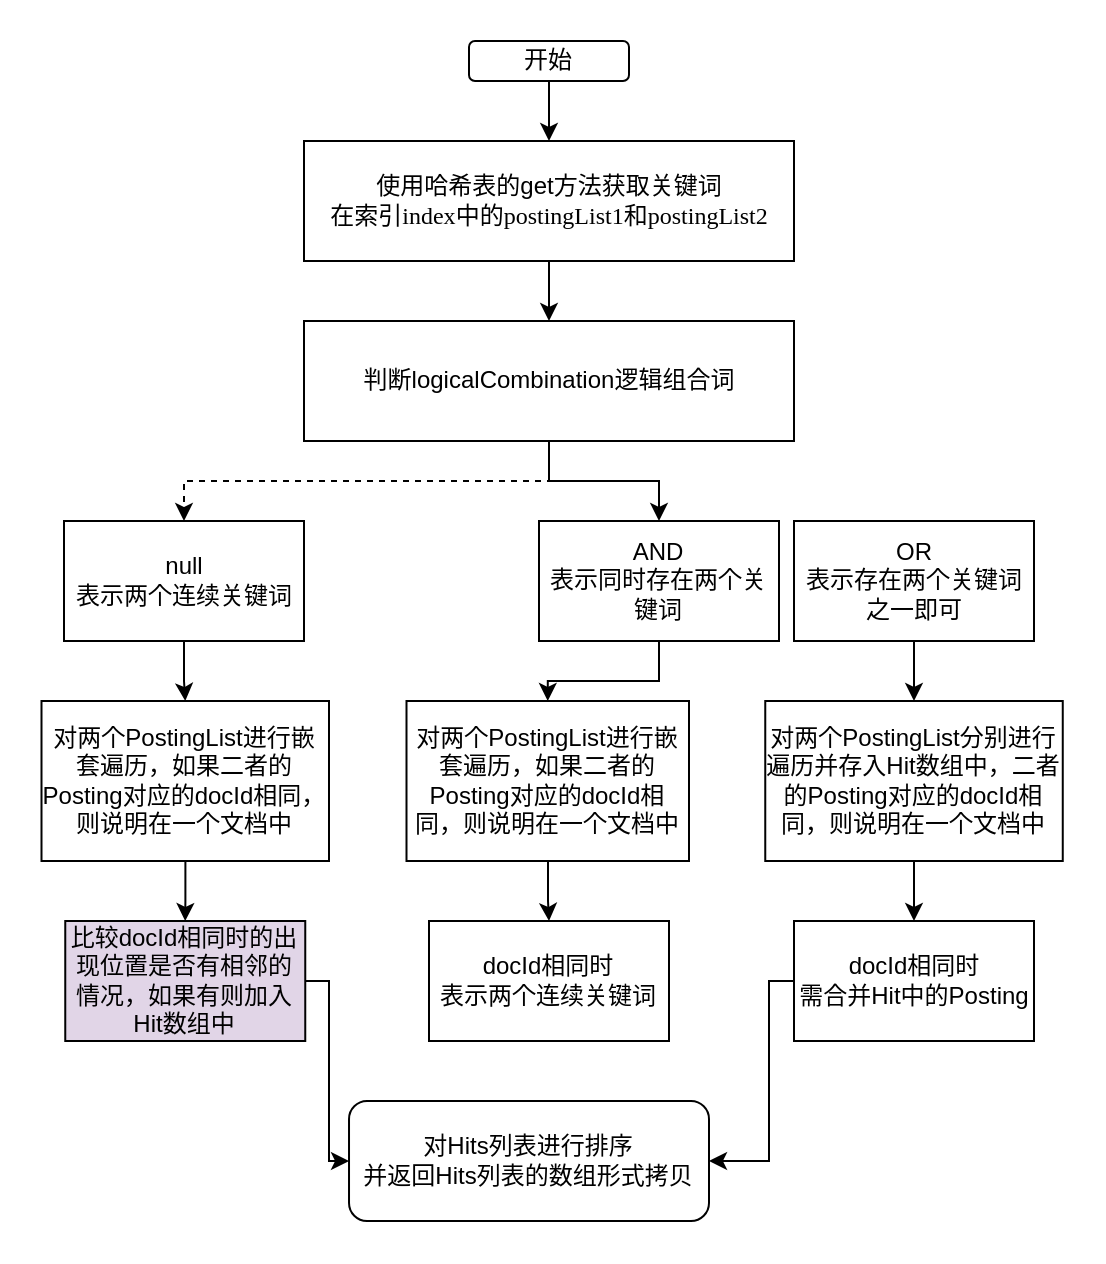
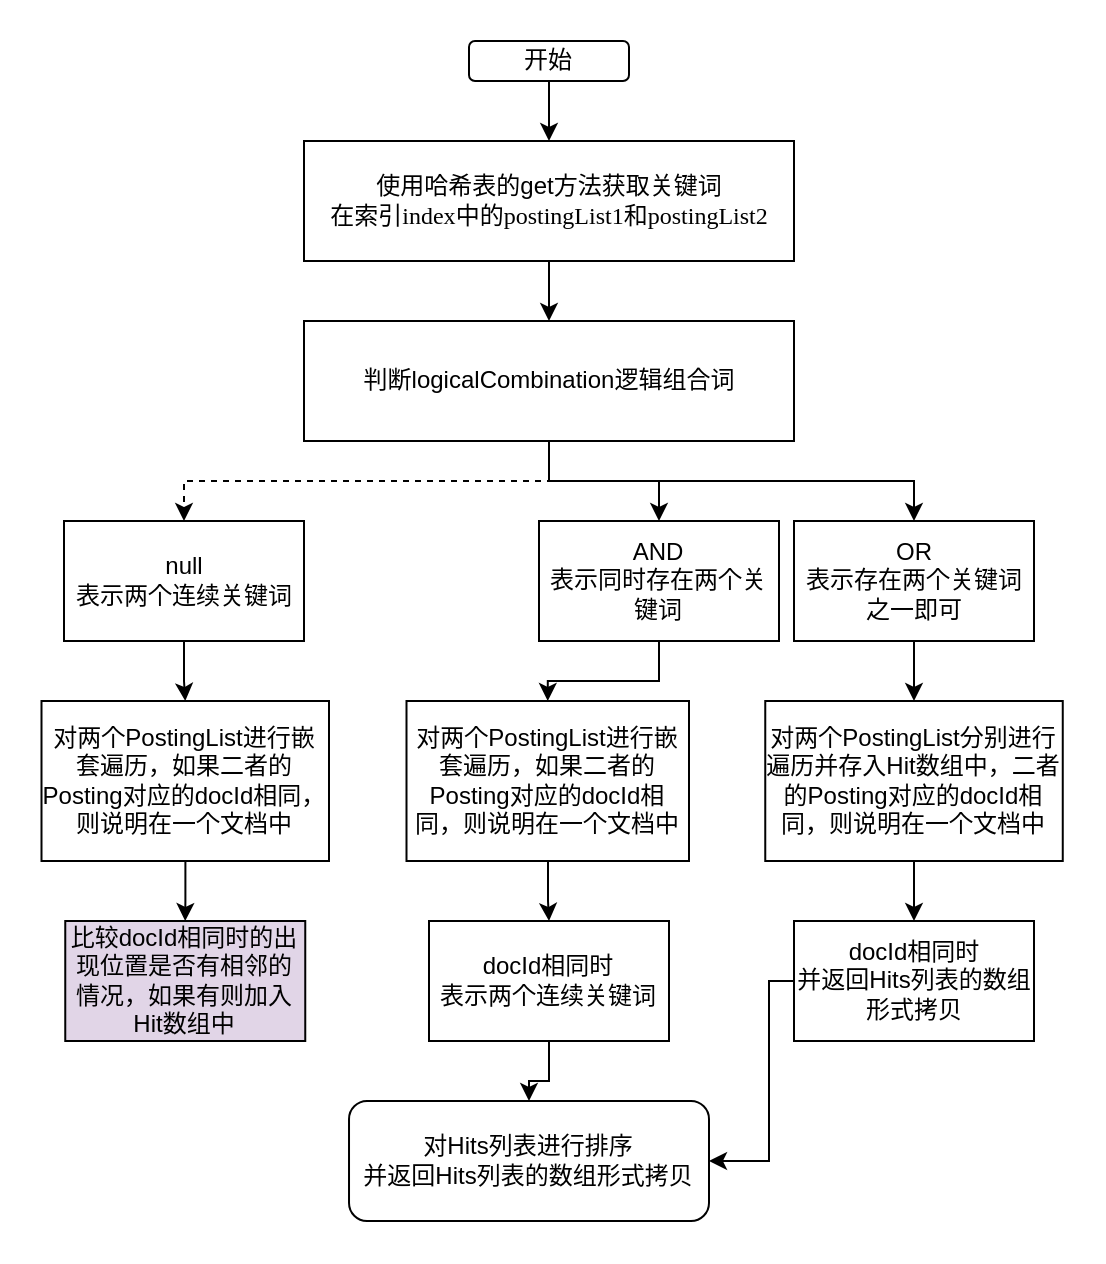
  <mxCell id="0" />
  <mxCell id="1" parent="0" />
  <mxCell id="2" style="edgeStyle=orthogonalEdgeStyle;rounded=0;orthogonalLoop=1;jettySize=auto;html=1;entryX=0.5;entryY=0;entryDx=0;entryDy=0;" parent="1" source="3" target="5" edge="1"><mxGeometry relative="1" as="geometry" /></mxCell>
  <mxCell id="3" value="开始" style="rounded=1;whiteSpace=wrap;html=1;" parent="1" vertex="1"><mxGeometry x="234" y="20" width="80" height="20" as="geometry" /></mxCell>
  <mxCell id="4" style="edgeStyle=orthogonalEdgeStyle;rounded=0;orthogonalLoop=1;jettySize=auto;html=1;" parent="1" source="5" edge="1"><mxGeometry relative="1" as="geometry"><mxPoint x="274" y="160" as="targetPoint" /></mxGeometry></mxCell>
  <mxCell id="5" value="使用哈希表的get方法获取关键词&lt;br&gt;&lt;font style=&quot;font-size: 12px&quot;&gt;在索引&lt;span lang=&quot;EN-US&quot; style=&quot;font-family: &amp;#34;times new roman&amp;#34; , serif&quot;&gt;index&lt;/span&gt;中的&lt;span lang=&quot;EN-US&quot; style=&quot;font-family: &amp;#34;times new roman&amp;#34; , serif&quot;&gt;postingList1&lt;/span&gt;和&lt;span lang=&quot;EN-US&quot; style=&quot;font-family: &amp;#34;times new roman&amp;#34; , serif&quot;&gt;postingList2&lt;/span&gt;&lt;/font&gt;" style="rounded=0;whiteSpace=wrap;html=1;" parent="1" vertex="1"><mxGeometry x="151.5" y="70" width="245" height="60" as="geometry" /></mxCell>
  <mxCell id="6" style="edgeStyle=orthogonalEdgeStyle;rounded=0;orthogonalLoop=1;jettySize=auto;html=1;entryX=0.5;entryY=0;entryDx=0;entryDy=0;fontSize=12;dashed=1;" edge="1" parent="1" source="9" target="11"><mxGeometry relative="1" as="geometry"><Array as="points"><mxPoint x="274" y="240" /><mxPoint x="92" y="240" /></Array></mxGeometry></mxCell>
  <mxCell id="7" style="edgeStyle=orthogonalEdgeStyle;rounded=0;orthogonalLoop=1;jettySize=auto;html=1;entryX=0.5;entryY=0;entryDx=0;entryDy=0;fontSize=12;" edge="1" parent="1" source="9" target="13"><mxGeometry relative="1" as="geometry" /></mxCell>
+ <mxCell id="8" style="edgeStyle=orthogonalEdgeStyle;rounded=0;orthogonalLoop=1;jettySize=auto;html=1;entryX=0.5;entryY=0;entryDx=0;entryDy=0;fontSize=12;" edge="1" parent="1" source="9" target="15"><mxGeometry relative="1" as="geometry"><Array as="points"><mxPoint x="274" y="240" /><mxPoint x="457" y="240" /></Array></mxGeometry></mxCell>
  <mxCell id="9" value="判断logicalCombination逻辑组合词" style="rounded=0;whiteSpace=wrap;html=1;" vertex="1" parent="1"><mxGeometry x="151.5" y="160" width="245" height="60" as="geometry" /></mxCell>
  <mxCell id="10" style="edgeStyle=orthogonalEdgeStyle;rounded=0;orthogonalLoop=1;jettySize=auto;html=1;entryX=0.5;entryY=0;entryDx=0;entryDy=0;fontSize=12;" edge="1" parent="1" source="11" target="17"><mxGeometry relative="1" as="geometry" /></mxCell>
  <mxCell id="11" value="null&lt;br&gt;表示两个连续关键词" style="rounded=0;whiteSpace=wrap;html=1;fontSize=12;" vertex="1" parent="1"><mxGeometry x="31.5" y="260" width="120" height="60" as="geometry" /></mxCell>
  <mxCell id="12" style="edgeStyle=orthogonalEdgeStyle;rounded=0;orthogonalLoop=1;jettySize=auto;html=1;entryX=0.5;entryY=0;entryDx=0;entryDy=0;fontSize=12;" edge="1" parent="1" source="13" target="19"><mxGeometry relative="1" as="geometry" /></mxCell>
  <mxCell id="13" value="AND&lt;br&gt;表示同时存在两个关键词" style="rounded=0;whiteSpace=wrap;html=1;fontSize=12;" vertex="1" parent="1"><mxGeometry x="269" y="260" width="120" height="60" as="geometry" /></mxCell>
  <mxCell id="14" style="edgeStyle=orthogonalEdgeStyle;rounded=0;orthogonalLoop=1;jettySize=auto;html=1;entryX=0.5;entryY=0;entryDx=0;entryDy=0;fontSize=12;" edge="1" parent="1" source="15" target="21"><mxGeometry relative="1" as="geometry" /></mxCell>
  <mxCell id="15" value="OR&lt;br&gt;表示存在两个关键词之一即可" style="rounded=0;whiteSpace=wrap;html=1;fontSize=12;" vertex="1" parent="1"><mxGeometry x="396.5" y="260" width="120" height="60" as="geometry" /></mxCell>
  <mxCell id="16" value="" style="edgeStyle=orthogonalEdgeStyle;rounded=0;orthogonalLoop=1;jettySize=auto;html=1;fontSize=12;" edge="1" parent="1" source="17" target="23"><mxGeometry relative="1" as="geometry" /></mxCell>
  <mxCell id="17" value="对两个PostingList进行嵌套遍历，如果二者的Posting对应的docId相同，则说明在一个文档中" style="rounded=0;whiteSpace=wrap;html=1;fontSize=12;" vertex="1" parent="1"><mxGeometry x="20.25" y="350" width="143.75" height="80" as="geometry" /></mxCell>
  <mxCell id="18" style="edgeStyle=orthogonalEdgeStyle;rounded=0;orthogonalLoop=1;jettySize=auto;html=1;entryX=0.5;entryY=0;entryDx=0;entryDy=0;fontSize=12;" edge="1" parent="1" source="19" target="25"><mxGeometry relative="1" as="geometry" /></mxCell>
  <mxCell id="19" value="对两个PostingList进行嵌套遍历，如果二者的Posting对应的docId相同，则说明在一个文档中" style="rounded=0;whiteSpace=wrap;html=1;fontSize=12;" vertex="1" parent="1"><mxGeometry x="202.75" y="350" width="141.25" height="80" as="geometry" /></mxCell>
  <mxCell id="20" style="edgeStyle=orthogonalEdgeStyle;rounded=0;orthogonalLoop=1;jettySize=auto;html=1;fontSize=12;" edge="1" parent="1" source="21" target="27"><mxGeometry relative="1" as="geometry" /></mxCell>
  <mxCell id="21" value="对两个PostingList分别进行遍历并存入Hit数组中，二者的Posting对应的docId相同，则说明在一个文档中" style="rounded=0;whiteSpace=wrap;html=1;fontSize=12;" vertex="1" parent="1"><mxGeometry x="382.13" y="350" width="148.75" height="80" as="geometry" /></mxCell>
- <mxCell id="22" style="edgeStyle=orthogonalEdgeStyle;rounded=0;orthogonalLoop=1;jettySize=auto;html=1;entryX=0;entryY=0.5;entryDx=0;entryDy=0;fontSize=12;" edge="1" parent="1" source="23" target="28"><mxGeometry relative="1" as="geometry"><Array as="points"><mxPoint x="164" y="490" /><mxPoint x="164" y="580" /></Array></mxGeometry></mxCell>
  <mxCell id="23" value="比较docId相同时的出现位置是否有相邻的情况，如果有则加入Hit数组中" style="whiteSpace=wrap;html=1;rounded=0;fillColor=#e1d5e7;" vertex="1" parent="1"><mxGeometry x="32.125" y="460" width="120" height="60" as="geometry" /></mxCell>
+ <mxCell id="24" style="edgeStyle=orthogonalEdgeStyle;rounded=0;orthogonalLoop=1;jettySize=auto;html=1;fontSize=12;" edge="1" parent="1" source="25" target="28"><mxGeometry relative="1" as="geometry" /></mxCell>
  <mxCell id="25" value="docId相同时&lt;br&gt;表示两个连续关键词" style="whiteSpace=wrap;html=1;rounded=0;" vertex="1" parent="1"><mxGeometry x="214.005" y="460" width="120" height="60" as="geometry" /></mxCell>
  <mxCell id="26" style="edgeStyle=orthogonalEdgeStyle;rounded=0;orthogonalLoop=1;jettySize=auto;html=1;entryX=1;entryY=0.5;entryDx=0;entryDy=0;fontSize=12;" edge="1" parent="1" source="27" target="28"><mxGeometry relative="1" as="geometry"><Array as="points"><mxPoint x="384" y="490" /><mxPoint x="384" y="580" /></Array></mxGeometry></mxCell>
- <mxCell id="27" value="docId相同时&lt;br&gt;需合并Hit中的Posting" style="whiteSpace=wrap;html=1;rounded=0;" vertex="1" parent="1"><mxGeometry x="396.505" y="460" width="120" height="60" as="geometry" /></mxCell>
+ <mxCell id="27" value="docId相同时&lt;br&gt;并返回Hits列表的数组形式拷贝" style="whiteSpace=wrap;html=1;rounded=0;" vertex="1" parent="1"><mxGeometry x="396.505" y="460" width="120" height="60" as="geometry" /></mxCell>
  <mxCell id="28" value="对Hits列表进行排序&lt;br&gt;并返回Hits列表的数组形式拷贝" style="rounded=1;whiteSpace=wrap;html=1;fontSize=12;" vertex="1" parent="1"><mxGeometry x="174.01" y="550" width="179.99" height="60" as="geometry" /></mxCell>
